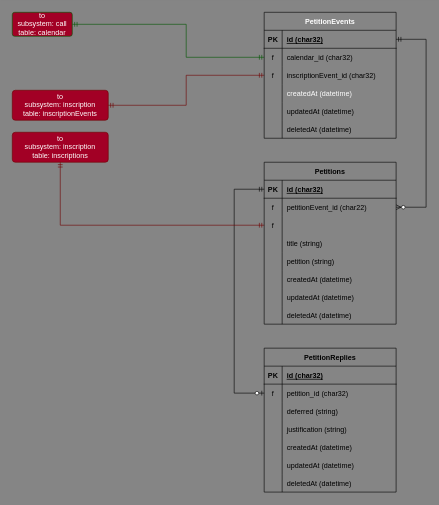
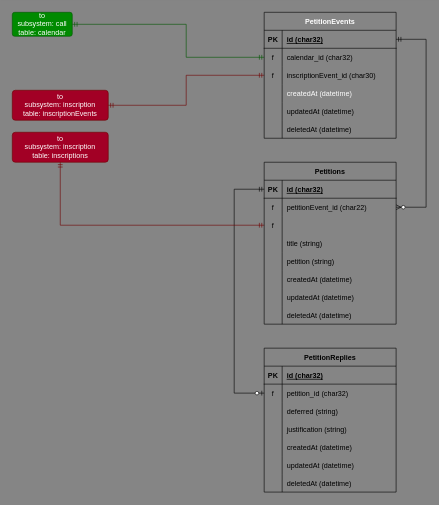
  <mxCell id="0" />
  <mxCell id="1" parent="0" />
  <mxCell id="2" value="PetitionEvents" style="shape=table;startSize=30;container=1;collapsible=1;childLayout=tableLayout;fixedRows=1;rowLines=0;fontStyle=1;align=center;resizeLast=1;fontColor=#ffffff;fillColor=none;rounded=0;sketch=0;noLabel=0;strokeColor=#000000;" parent="1" vertex="1"><mxGeometry x="440" y="20" width="220" height="210" as="geometry" /></mxCell>
  <mxCell id="3" value="" style="shape=partialRectangle;collapsible=0;dropTarget=0;pointerEvents=0;fillColor=none;top=0;left=0;bottom=1;right=0;points=[[0,0.5],[1,0.5]];portConstraint=eastwest;" parent="2" vertex="1"><mxGeometry y="30" width="220" height="30" as="geometry" /></mxCell>
  <mxCell id="4" value="PK" style="shape=partialRectangle;connectable=0;fillColor=none;top=0;left=0;bottom=0;right=0;fontStyle=1;overflow=hidden;" parent="3" vertex="1"><mxGeometry width="30" height="30" as="geometry" /></mxCell>
  <mxCell id="5" value="id (char32)" style="shape=partialRectangle;connectable=0;fillColor=none;top=0;left=0;bottom=0;right=0;align=left;spacingLeft=6;fontStyle=5;overflow=hidden;" parent="3" vertex="1"><mxGeometry x="30" width="190" height="30" as="geometry" /></mxCell>
  <mxCell id="6" value="" style="shape=partialRectangle;collapsible=0;dropTarget=0;pointerEvents=0;fillColor=none;top=0;left=0;bottom=0;right=0;points=[[0,0.5],[1,0.5]];portConstraint=eastwest;" parent="2" vertex="1"><mxGeometry y="60" width="220" height="30" as="geometry" /></mxCell>
  <mxCell id="7" value="f" style="shape=partialRectangle;connectable=0;fillColor=none;top=0;left=0;bottom=0;right=0;editable=1;overflow=hidden;" parent="6" vertex="1"><mxGeometry width="30" height="30" as="geometry" /></mxCell>
  <mxCell id="8" value="calendar_id (char32)" style="shape=partialRectangle;connectable=0;fillColor=none;top=0;left=0;bottom=0;right=0;align=left;spacingLeft=6;overflow=hidden;" parent="6" vertex="1"><mxGeometry x="30" width="190" height="30" as="geometry" /></mxCell>
  <mxCell id="9" value="" style="shape=partialRectangle;collapsible=0;dropTarget=0;pointerEvents=0;fillColor=none;top=0;left=0;bottom=0;right=0;points=[[0,0.5],[1,0.5]];portConstraint=eastwest;" parent="2" vertex="1"><mxGeometry y="90" width="220" height="30" as="geometry" /></mxCell>
  <mxCell id="10" value="f" style="shape=partialRectangle;connectable=0;fillColor=none;top=0;left=0;bottom=0;right=0;editable=1;overflow=hidden;" parent="9" vertex="1"><mxGeometry width="30" height="30" as="geometry" /></mxCell>
- <mxCell id="11" value="inscriptionEvent_id (char32)" style="shape=partialRectangle;connectable=0;fillColor=none;top=0;left=0;bottom=0;right=0;align=left;spacingLeft=6;overflow=hidden;" parent="9" vertex="1"><mxGeometry x="30" width="190" height="30" as="geometry" /></mxCell>
+ <mxCell id="11" value="inscriptionEvent_id (char30)" style="shape=partialRectangle;connectable=0;fillColor=none;top=0;left=0;bottom=0;right=0;align=left;spacingLeft=6;overflow=hidden;" parent="9" vertex="1"><mxGeometry x="30" width="190" height="30" as="geometry" /></mxCell>
  <mxCell id="12" style="shape=partialRectangle;collapsible=0;dropTarget=0;pointerEvents=0;fillColor=none;top=0;left=0;bottom=0;right=0;points=[[0,0.5],[1,0.5]];portConstraint=eastwest;" parent="2" vertex="1"><mxGeometry y="120" width="220" height="30" as="geometry" /></mxCell>
  <mxCell id="13" style="shape=partialRectangle;connectable=0;fillColor=none;top=0;left=0;bottom=0;right=0;editable=1;overflow=hidden;" parent="12" vertex="1"><mxGeometry width="30" height="30" as="geometry" /></mxCell>
  <mxCell id="14" value="createdAt (datetime)" style="shape=partialRectangle;connectable=0;top=0;left=0;bottom=0;right=0;align=left;spacingLeft=6;overflow=hidden;strokeColor=#3700CC;fontColor=#ffffff;fillColor=none;" parent="12" vertex="1"><mxGeometry x="30" width="190" height="30" as="geometry" /></mxCell>
  <mxCell id="15" style="shape=partialRectangle;collapsible=0;dropTarget=0;pointerEvents=0;fillColor=none;top=0;left=0;bottom=0;right=0;points=[[0,0.5],[1,0.5]];portConstraint=eastwest;" parent="2" vertex="1"><mxGeometry y="150" width="220" height="30" as="geometry" /></mxCell>
  <mxCell id="16" style="shape=partialRectangle;connectable=0;fillColor=none;top=0;left=0;bottom=0;right=0;editable=1;overflow=hidden;" parent="15" vertex="1"><mxGeometry width="30" height="30" as="geometry" /></mxCell>
  <mxCell id="17" value="updatedAt (datetime)" style="shape=partialRectangle;connectable=0;fillColor=none;top=0;left=0;bottom=0;right=0;align=left;spacingLeft=6;overflow=hidden;" parent="15" vertex="1"><mxGeometry x="30" width="190" height="30" as="geometry" /></mxCell>
  <mxCell id="18" style="shape=partialRectangle;collapsible=0;dropTarget=0;pointerEvents=0;fillColor=none;top=0;left=0;bottom=0;right=0;points=[[0,0.5],[1,0.5]];portConstraint=eastwest;" parent="2" vertex="1"><mxGeometry y="180" width="220" height="30" as="geometry" /></mxCell>
  <mxCell id="19" style="shape=partialRectangle;connectable=0;fillColor=none;top=0;left=0;bottom=0;right=0;editable=1;overflow=hidden;" parent="18" vertex="1"><mxGeometry width="30" height="30" as="geometry" /></mxCell>
  <mxCell id="20" value="deletedAt (datetime)" style="shape=partialRectangle;connectable=0;fillColor=none;top=0;left=0;bottom=0;right=0;align=left;spacingLeft=6;overflow=hidden;" parent="18" vertex="1"><mxGeometry x="30" width="190" height="30" as="geometry" /></mxCell>
  <mxCell id="21" value="Petitions" style="shape=table;startSize=30;container=1;collapsible=1;childLayout=tableLayout;fixedRows=1;rowLines=0;fontStyle=1;align=center;resizeLast=1;fillColor=none;strokeColor=#000000;fontColor=#000000;" parent="1" vertex="1"><mxGeometry x="440" y="270" width="220" height="270" as="geometry" /></mxCell>
  <mxCell id="22" value="" style="shape=partialRectangle;collapsible=0;dropTarget=0;pointerEvents=0;fillColor=none;top=0;left=0;bottom=1;right=0;points=[[0,0.5],[1,0.5]];portConstraint=eastwest;" parent="21" vertex="1"><mxGeometry y="30" width="220" height="30" as="geometry" /></mxCell>
  <mxCell id="23" value="PK" style="shape=partialRectangle;connectable=0;fillColor=none;top=0;left=0;bottom=0;right=0;fontStyle=1;overflow=hidden;" parent="22" vertex="1"><mxGeometry width="30" height="30" as="geometry" /></mxCell>
  <mxCell id="24" value="id (char32)" style="shape=partialRectangle;connectable=0;top=0;left=0;bottom=0;right=0;align=left;spacingLeft=6;fontStyle=5;overflow=hidden;fillColor=none;" parent="22" vertex="1"><mxGeometry x="30" width="190" height="30" as="geometry" /></mxCell>
  <mxCell id="25" style="shape=partialRectangle;collapsible=0;dropTarget=0;pointerEvents=0;fillColor=none;top=0;left=0;bottom=0;right=0;points=[[0,0.5],[1,0.5]];portConstraint=eastwest;" parent="21" vertex="1"><mxGeometry y="60" width="220" height="30" as="geometry" /></mxCell>
  <mxCell id="26" value="f" style="shape=partialRectangle;connectable=0;fillColor=none;top=0;left=0;bottom=0;right=0;editable=1;overflow=hidden;" parent="25" vertex="1"><mxGeometry width="30" height="30" as="geometry" /></mxCell>
  <mxCell id="27" value="petitionEvent_id (char22)" style="shape=partialRectangle;connectable=0;top=0;left=0;bottom=0;right=0;align=left;spacingLeft=6;overflow=hidden;fillColor=none;" parent="25" vertex="1"><mxGeometry x="30" width="190" height="30" as="geometry" /></mxCell>
  <mxCell id="28" value="" style="shape=partialRectangle;collapsible=0;dropTarget=0;pointerEvents=0;fillColor=none;top=0;left=0;bottom=0;right=0;points=[[0,0.5],[1,0.5]];portConstraint=eastwest;" parent="21" vertex="1"><mxGeometry y="90" width="220" height="30" as="geometry" /></mxCell>
  <mxCell id="29" value="f" style="shape=partialRectangle;connectable=0;fillColor=none;top=0;left=0;bottom=0;right=0;editable=1;overflow=hidden;" parent="28" vertex="1"><mxGeometry width="30" height="30" as="geometry" /></mxCell>
  <mxCell id="30" style="shape=partialRectangle;collapsible=0;dropTarget=0;pointerEvents=0;fillColor=none;top=0;left=0;bottom=0;right=0;points=[[0,0.5],[1,0.5]];portConstraint=eastwest;" parent="21" vertex="1"><mxGeometry y="120" width="220" height="30" as="geometry" /></mxCell>
  <mxCell id="31" style="shape=partialRectangle;connectable=0;fillColor=none;top=0;left=0;bottom=0;right=0;editable=1;overflow=hidden;" parent="30" vertex="1"><mxGeometry width="30" height="30" as="geometry" /></mxCell>
  <mxCell id="32" value="title (string)" style="shape=partialRectangle;connectable=0;fillColor=none;top=0;left=0;bottom=0;right=0;align=left;spacingLeft=6;overflow=hidden;" parent="30" vertex="1"><mxGeometry x="30" width="190" height="30" as="geometry" /></mxCell>
  <mxCell id="33" style="shape=partialRectangle;collapsible=0;dropTarget=0;pointerEvents=0;fillColor=none;top=0;left=0;bottom=0;right=0;points=[[0,0.5],[1,0.5]];portConstraint=eastwest;" parent="21" vertex="1"><mxGeometry y="150" width="220" height="30" as="geometry" /></mxCell>
  <mxCell id="34" style="shape=partialRectangle;connectable=0;fillColor=none;top=0;left=0;bottom=0;right=0;editable=1;overflow=hidden;" parent="33" vertex="1"><mxGeometry width="30" height="30" as="geometry" /></mxCell>
  <mxCell id="35" value="petition (string)" style="shape=partialRectangle;connectable=0;fillColor=none;top=0;left=0;bottom=0;right=0;align=left;spacingLeft=6;overflow=hidden;" parent="33" vertex="1"><mxGeometry x="30" width="190" height="30" as="geometry" /></mxCell>
  <mxCell id="36" style="shape=partialRectangle;collapsible=0;dropTarget=0;pointerEvents=0;fillColor=none;top=0;left=0;bottom=0;right=0;points=[[0,0.5],[1,0.5]];portConstraint=eastwest;" parent="21" vertex="1"><mxGeometry y="180" width="220" height="30" as="geometry" /></mxCell>
  <mxCell id="37" style="shape=partialRectangle;connectable=0;fillColor=none;top=0;left=0;bottom=0;right=0;editable=1;overflow=hidden;" parent="36" vertex="1"><mxGeometry width="30" height="30" as="geometry" /></mxCell>
  <mxCell id="38" value="createdAt (datetime)" style="shape=partialRectangle;connectable=0;fillColor=none;top=0;left=0;bottom=0;right=0;align=left;spacingLeft=6;overflow=hidden;" parent="36" vertex="1"><mxGeometry x="30" width="190" height="30" as="geometry" /></mxCell>
  <mxCell id="39" style="shape=partialRectangle;collapsible=0;dropTarget=0;pointerEvents=0;fillColor=none;top=0;left=0;bottom=0;right=0;points=[[0,0.5],[1,0.5]];portConstraint=eastwest;" parent="21" vertex="1"><mxGeometry y="210" width="220" height="30" as="geometry" /></mxCell>
  <mxCell id="40" style="shape=partialRectangle;connectable=0;fillColor=none;top=0;left=0;bottom=0;right=0;editable=1;overflow=hidden;" parent="39" vertex="1"><mxGeometry width="30" height="30" as="geometry" /></mxCell>
  <mxCell id="41" value="updatedAt (datetime)" style="shape=partialRectangle;connectable=0;fillColor=none;top=0;left=0;bottom=0;right=0;align=left;spacingLeft=6;overflow=hidden;" parent="39" vertex="1"><mxGeometry x="30" width="190" height="30" as="geometry" /></mxCell>
  <mxCell id="42" style="shape=partialRectangle;collapsible=0;dropTarget=0;pointerEvents=0;fillColor=none;top=0;left=0;bottom=0;right=0;points=[[0,0.5],[1,0.5]];portConstraint=eastwest;" parent="21" vertex="1"><mxGeometry y="240" width="220" height="30" as="geometry" /></mxCell>
  <mxCell id="43" style="shape=partialRectangle;connectable=0;fillColor=none;top=0;left=0;bottom=0;right=0;editable=1;overflow=hidden;" parent="42" vertex="1"><mxGeometry width="30" height="30" as="geometry" /></mxCell>
  <mxCell id="44" value="deletedAt (datetime)" style="shape=partialRectangle;connectable=0;fillColor=none;top=0;left=0;bottom=0;right=0;align=left;spacingLeft=6;overflow=hidden;" parent="42" vertex="1"><mxGeometry x="30" width="190" height="30" as="geometry" /></mxCell>
  <mxCell id="45" style="edgeStyle=orthogonalEdgeStyle;rounded=0;orthogonalLoop=1;jettySize=auto;html=1;startArrow=ERzeroToMany;startFill=1;endArrow=ERmandOne;endFill=0;entryX=1;entryY=0.5;entryDx=0;entryDy=0;exitX=1;exitY=0.5;exitDx=0;exitDy=0;strokeColor=#000000;" parent="1" source="25" target="3" edge="1"><mxGeometry relative="1" as="geometry"><Array as="points"><mxPoint x="710" y="345" /><mxPoint x="710" y="65" /></Array></mxGeometry></mxCell>
- <mxCell id="46" value="to&lt;br&gt;subsystem: call&lt;br&gt;table: calendar" style="rounded=1;arcSize=10;whiteSpace=wrap;html=1;align=center;strokeColor=#005700;fillColor=#a20025;fontColor=#ffffff;" parent="1" vertex="1"><mxGeometry x="20" y="20" width="100" height="40" as="geometry" /></mxCell>
+ <mxCell id="46" value="to&lt;br&gt;subsystem: call&lt;br&gt;table: calendar" style="rounded=1;arcSize=10;whiteSpace=wrap;html=1;align=center;strokeColor=#005700;fillColor=#008a00;fontColor=#ffffff;" parent="1" vertex="1"><mxGeometry x="20" y="20" width="100" height="40" as="geometry" /></mxCell>
  <mxCell id="47" style="edgeStyle=orthogonalEdgeStyle;rounded=0;orthogonalLoop=1;jettySize=auto;html=1;entryX=1;entryY=0.5;entryDx=0;entryDy=0;startArrow=ERmandOne;startFill=0;endArrow=ERmandOne;endFill=0;fillColor=#008a00;strokeColor=#005700;" parent="1" source="6" target="46" edge="1"><mxGeometry relative="1" as="geometry"><Array as="points"><mxPoint x="310" y="95" /><mxPoint x="310" y="40" /></Array></mxGeometry></mxCell>
  <mxCell id="48" value="to&lt;br&gt;subsystem: inscription&lt;br&gt;table: inscriptionEvents" style="rounded=1;arcSize=10;whiteSpace=wrap;html=1;align=center;strokeColor=#6F0000;fillColor=#a20025;fontColor=#ffffff;" parent="1" vertex="1"><mxGeometry x="20" y="150" width="160" height="50" as="geometry" /></mxCell>
  <mxCell id="49" style="edgeStyle=orthogonalEdgeStyle;rounded=0;orthogonalLoop=1;jettySize=auto;html=1;entryX=1;entryY=0.5;entryDx=0;entryDy=0;startArrow=ERmandOne;startFill=0;endArrow=ERmandOne;endFill=0;fillColor=#a20025;strokeColor=#6F0000;" parent="1" source="9" target="48" edge="1"><mxGeometry relative="1" as="geometry" /></mxCell>
  <mxCell id="50" value="to&lt;br&gt;subsystem: inscription&lt;br&gt;table: inscriptions" style="rounded=1;arcSize=10;whiteSpace=wrap;html=1;align=center;strokeColor=#6F0000;fillColor=#a20025;fontColor=#ffffff;" parent="1" vertex="1"><mxGeometry x="20" y="220" width="160" height="50" as="geometry" /></mxCell>
  <mxCell id="51" value="PetitionReplies" style="shape=table;startSize=30;container=1;collapsible=1;childLayout=tableLayout;fixedRows=1;rowLines=0;fontStyle=1;align=center;resizeLast=1;fillColor=none;strokeColor=#000000;fontColor=#000000;" parent="1" vertex="1"><mxGeometry x="440" y="580" width="220" height="240" as="geometry" /></mxCell>
  <mxCell id="52" value="" style="shape=partialRectangle;collapsible=0;dropTarget=0;pointerEvents=0;fillColor=none;top=0;left=0;bottom=1;right=0;points=[[0,0.5],[1,0.5]];portConstraint=eastwest;" parent="51" vertex="1"><mxGeometry y="30" width="220" height="30" as="geometry" /></mxCell>
  <mxCell id="53" value="PK" style="shape=partialRectangle;connectable=0;fillColor=none;top=0;left=0;bottom=0;right=0;fontStyle=1;overflow=hidden;" parent="52" vertex="1"><mxGeometry width="30" height="30" as="geometry" /></mxCell>
  <mxCell id="54" value="id (char32)" style="shape=partialRectangle;connectable=0;top=0;left=0;bottom=0;right=0;align=left;spacingLeft=6;fontStyle=5;overflow=hidden;fillColor=none;" parent="52" vertex="1"><mxGeometry x="30" width="190" height="30" as="geometry" /></mxCell>
  <mxCell id="55" style="shape=partialRectangle;collapsible=0;dropTarget=0;pointerEvents=0;fillColor=none;top=0;left=0;bottom=0;right=0;points=[[0,0.5],[1,0.5]];portConstraint=eastwest;" parent="51" vertex="1"><mxGeometry y="60" width="220" height="30" as="geometry" /></mxCell>
  <mxCell id="56" value="f" style="shape=partialRectangle;connectable=0;fillColor=none;top=0;left=0;bottom=0;right=0;editable=1;overflow=hidden;" parent="55" vertex="1"><mxGeometry width="30" height="30" as="geometry" /></mxCell>
  <mxCell id="57" value="petition_id (char32)" style="shape=partialRectangle;connectable=0;top=0;left=0;bottom=0;right=0;align=left;spacingLeft=6;overflow=hidden;fillColor=none;" parent="55" vertex="1"><mxGeometry x="30" width="190" height="30" as="geometry" /></mxCell>
  <mxCell id="58" style="shape=partialRectangle;collapsible=0;dropTarget=0;pointerEvents=0;fillColor=none;top=0;left=0;bottom=0;right=0;points=[[0,0.5],[1,0.5]];portConstraint=eastwest;" parent="51" vertex="1"><mxGeometry y="90" width="220" height="30" as="geometry" /></mxCell>
  <mxCell id="59" style="shape=partialRectangle;connectable=0;fillColor=none;top=0;left=0;bottom=0;right=0;editable=1;overflow=hidden;" parent="58" vertex="1"><mxGeometry width="30" height="30" as="geometry" /></mxCell>
  <mxCell id="60" value="deferred (string)" style="shape=partialRectangle;connectable=0;fillColor=none;top=0;left=0;bottom=0;right=0;align=left;spacingLeft=6;overflow=hidden;" parent="58" vertex="1"><mxGeometry x="30" width="190" height="30" as="geometry" /></mxCell>
  <mxCell id="61" style="shape=partialRectangle;collapsible=0;dropTarget=0;pointerEvents=0;fillColor=none;top=0;left=0;bottom=0;right=0;points=[[0,0.5],[1,0.5]];portConstraint=eastwest;" parent="51" vertex="1"><mxGeometry y="120" width="220" height="30" as="geometry" /></mxCell>
  <mxCell id="62" style="shape=partialRectangle;connectable=0;fillColor=none;top=0;left=0;bottom=0;right=0;editable=1;overflow=hidden;" parent="61" vertex="1"><mxGeometry width="30" height="30" as="geometry" /></mxCell>
  <mxCell id="63" value="justification (string)" style="shape=partialRectangle;connectable=0;fillColor=none;top=0;left=0;bottom=0;right=0;align=left;spacingLeft=6;overflow=hidden;" parent="61" vertex="1"><mxGeometry x="30" width="190" height="30" as="geometry" /></mxCell>
  <mxCell id="64" style="shape=partialRectangle;collapsible=0;dropTarget=0;pointerEvents=0;fillColor=none;top=0;left=0;bottom=0;right=0;points=[[0,0.5],[1,0.5]];portConstraint=eastwest;" parent="51" vertex="1"><mxGeometry y="150" width="220" height="30" as="geometry" /></mxCell>
  <mxCell id="65" style="shape=partialRectangle;connectable=0;fillColor=none;top=0;left=0;bottom=0;right=0;editable=1;overflow=hidden;" parent="64" vertex="1"><mxGeometry width="30" height="30" as="geometry" /></mxCell>
  <mxCell id="66" value="createdAt (datetime)" style="shape=partialRectangle;connectable=0;fillColor=none;top=0;left=0;bottom=0;right=0;align=left;spacingLeft=6;overflow=hidden;" parent="64" vertex="1"><mxGeometry x="30" width="190" height="30" as="geometry" /></mxCell>
  <mxCell id="67" style="shape=partialRectangle;collapsible=0;dropTarget=0;pointerEvents=0;fillColor=none;top=0;left=0;bottom=0;right=0;points=[[0,0.5],[1,0.5]];portConstraint=eastwest;" parent="51" vertex="1"><mxGeometry y="180" width="220" height="30" as="geometry" /></mxCell>
  <mxCell id="68" style="shape=partialRectangle;connectable=0;fillColor=none;top=0;left=0;bottom=0;right=0;editable=1;overflow=hidden;" parent="67" vertex="1"><mxGeometry width="30" height="30" as="geometry" /></mxCell>
  <mxCell id="69" value="updatedAt (datetime)" style="shape=partialRectangle;connectable=0;fillColor=none;top=0;left=0;bottom=0;right=0;align=left;spacingLeft=6;overflow=hidden;" parent="67" vertex="1"><mxGeometry x="30" width="190" height="30" as="geometry" /></mxCell>
  <mxCell id="70" style="shape=partialRectangle;collapsible=0;dropTarget=0;pointerEvents=0;fillColor=none;top=0;left=0;bottom=0;right=0;points=[[0,0.5],[1,0.5]];portConstraint=eastwest;" parent="51" vertex="1"><mxGeometry y="210" width="220" height="30" as="geometry" /></mxCell>
  <mxCell id="71" style="shape=partialRectangle;connectable=0;fillColor=none;top=0;left=0;bottom=0;right=0;editable=1;overflow=hidden;" parent="70" vertex="1"><mxGeometry width="30" height="30" as="geometry" /></mxCell>
  <mxCell id="72" value="deletedAt (datetime)" style="shape=partialRectangle;connectable=0;fillColor=none;top=0;left=0;bottom=0;right=0;align=left;spacingLeft=6;overflow=hidden;" parent="70" vertex="1"><mxGeometry x="30" width="190" height="30" as="geometry" /></mxCell>
  <mxCell id="73" style="edgeStyle=orthogonalEdgeStyle;rounded=0;orthogonalLoop=1;jettySize=auto;html=1;entryX=0;entryY=0.5;entryDx=0;entryDy=0;startArrow=ERzeroToOne;startFill=1;endArrow=ERmandOne;endFill=0;strokeColor=#000000;" parent="1" source="55" target="22" edge="1"><mxGeometry relative="1" as="geometry"><Array as="points"><mxPoint x="390" y="655" /><mxPoint x="390" y="315" /></Array></mxGeometry></mxCell>
  <mxCell id="74" style="edgeStyle=orthogonalEdgeStyle;rounded=0;orthogonalLoop=1;jettySize=auto;html=1;entryX=0.5;entryY=1;entryDx=0;entryDy=0;strokeColor=#6F0000;fontColor=#000000;endArrow=ERmandOne;endFill=0;startArrow=ERmandOne;startFill=0;fillColor=#a20025;" edge="1" parent="1" source="28" target="50"><mxGeometry relative="1" as="geometry" /></mxCell>
